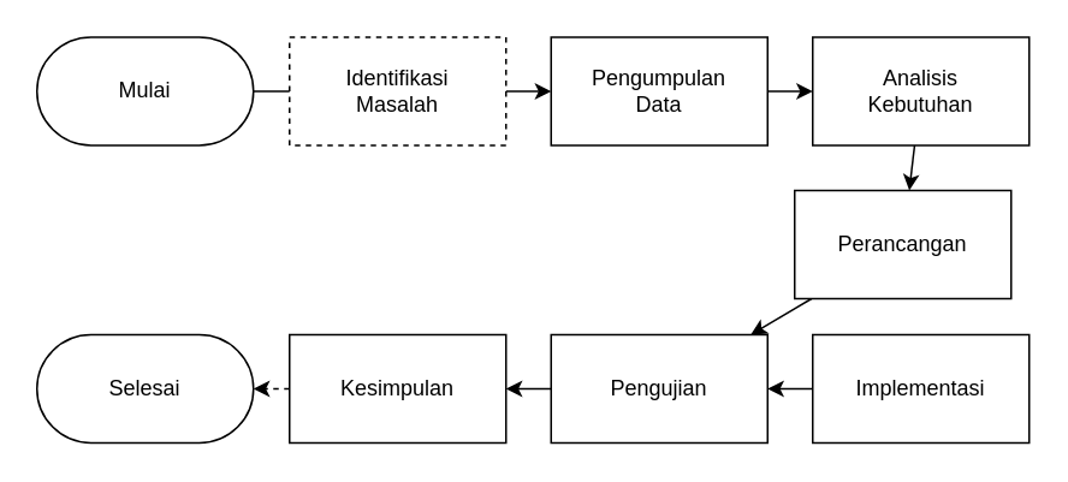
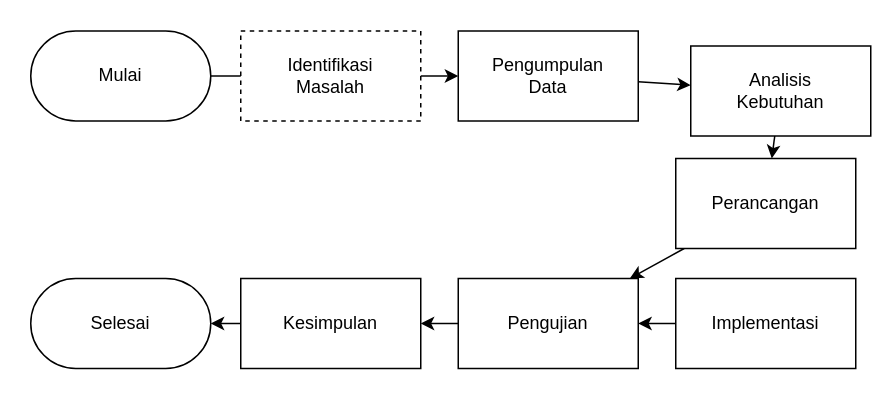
  <mxCell id="0" />
  <mxCell id="1" parent="0" />
  <mxCell id="2" value="Identifikasi &lt;br&gt;Masalah" style="rounded=0;whiteSpace=wrap;html=1;dashed=1;" parent="1" vertex="1"><mxGeometry x="160" y="20" width="120" height="60" as="geometry" /></mxCell>
  <mxCell id="3" value="Pengumpulan &lt;br&gt;Data" style="rounded=0;whiteSpace=wrap;html=1;" parent="1" vertex="1"><mxGeometry x="305" y="20" width="120" height="60" as="geometry" /></mxCell>
  <mxCell id="4" style="edgeStyle=none;html=1;" parent="1" source="5" target="12" edge="1"><mxGeometry relative="1" as="geometry"><mxPoint x="80" y="385" as="targetPoint" /></mxGeometry></mxCell>
- <mxCell id="5" value="Analisis &lt;br&gt;Kebutuhan" style="rounded=0;whiteSpace=wrap;html=1;" parent="1" vertex="1"><mxGeometry x="450" y="20" width="120" height="60" as="geometry" /></mxCell>
+ <mxCell id="5" value="Analisis &lt;br&gt;Kebutuhan" style="rounded=0;whiteSpace=wrap;html=1;" parent="1" vertex="1"><mxGeometry x="460" y="30" width="120" height="60" as="geometry" /></mxCell>
  <mxCell id="6" value="" style="endArrow=none;html=1;" parent="1" source="17" target="2" edge="1"><mxGeometry width="50" height="50" relative="1" as="geometry"><mxPoint x="140" y="50" as="sourcePoint" /><mxPoint x="230" y="135" as="targetPoint" /></mxGeometry></mxCell>
  <mxCell id="7" value="" style="endArrow=classic;html=1;" parent="1" source="2" target="3" edge="1"><mxGeometry width="50" height="50" relative="1" as="geometry"><mxPoint x="180" y="185" as="sourcePoint" /><mxPoint x="230" y="135" as="targetPoint" /></mxGeometry></mxCell>
  <mxCell id="8" value="" style="endArrow=classic;html=1;" parent="1" source="3" target="5" edge="1"><mxGeometry width="50" height="50" relative="1" as="geometry"><mxPoint x="180" y="185" as="sourcePoint" /><mxPoint x="400.88" y="105.72" as="targetPoint" /></mxGeometry></mxCell>
  <mxCell id="9" value="Kesimpulan" style="rounded=0;whiteSpace=wrap;html=1;" parent="1" vertex="1"><mxGeometry x="160" y="185" width="120" height="60" as="geometry" /></mxCell>
- <mxCell id="10" value="" style="endArrow=classic;html=1;dashed=1;" parent="1" source="9" target="18" edge="1"><mxGeometry width="50" height="50" relative="1" as="geometry"><mxPoint x="180" y="375" as="sourcePoint" /><mxPoint x="139.792" y="217.922" as="targetPoint" /></mxGeometry></mxCell>
+ <mxCell id="10" value="" style="endArrow=classic;html=1;" parent="1" source="9" target="18" edge="1"><mxGeometry width="50" height="50" relative="1" as="geometry"><mxPoint x="180" y="375" as="sourcePoint" /><mxPoint x="139.792" y="217.922" as="targetPoint" /></mxGeometry></mxCell>
  <mxCell id="11" style="edgeStyle=none;html=1;" parent="1" source="12" target="16" edge="1"><mxGeometry relative="1" as="geometry" /></mxCell>
- <mxCell id="12" value="Perancangan" style="rounded=0;whiteSpace=wrap;html=1;" parent="1" vertex="1"><mxGeometry x="440" y="105" width="120" height="60" as="geometry" /></mxCell>
+ <mxCell id="12" value="Perancangan" style="rounded=0;whiteSpace=wrap;html=1;" parent="1" vertex="1"><mxGeometry x="450" y="105" width="120" height="60" as="geometry" /></mxCell>
  <mxCell id="13" style="edgeStyle=none;html=1;" parent="1" source="14" target="16" edge="1"><mxGeometry relative="1" as="geometry" /></mxCell>
  <mxCell id="14" value="Implementasi" style="rounded=0;whiteSpace=wrap;html=1;" parent="1" vertex="1"><mxGeometry x="450" y="185" width="120" height="60" as="geometry" /></mxCell>
  <mxCell id="15" style="edgeStyle=none;html=1;" parent="1" source="16" target="9" edge="1"><mxGeometry relative="1" as="geometry" /></mxCell>
  <mxCell id="16" value="Pengujian" style="rounded=0;whiteSpace=wrap;html=1;" parent="1" vertex="1"><mxGeometry x="305" y="185" width="120" height="60" as="geometry" /></mxCell>
  <mxCell id="17" value="Mulai" style="rounded=1;whiteSpace=wrap;html=1;arcSize=50;" vertex="1" parent="1"><mxGeometry x="20" y="20" width="120" height="60" as="geometry" /></mxCell>
  <mxCell id="18" value="Selesai" style="rounded=1;whiteSpace=wrap;html=1;arcSize=50;" vertex="1" parent="1"><mxGeometry x="20" y="185" width="120" height="60" as="geometry" /></mxCell>
